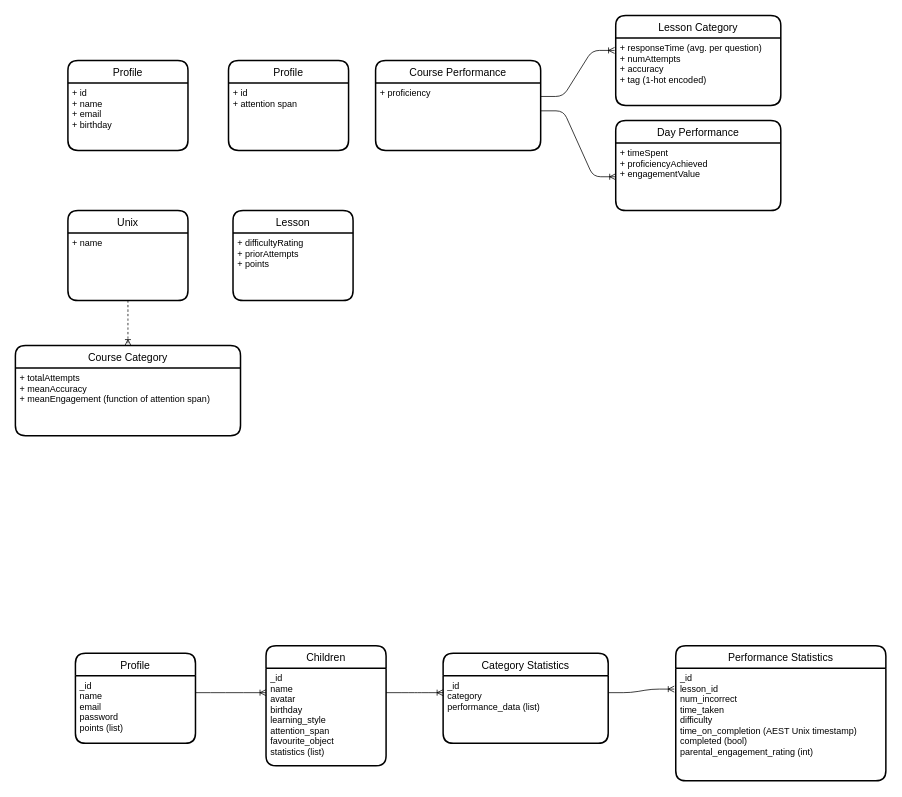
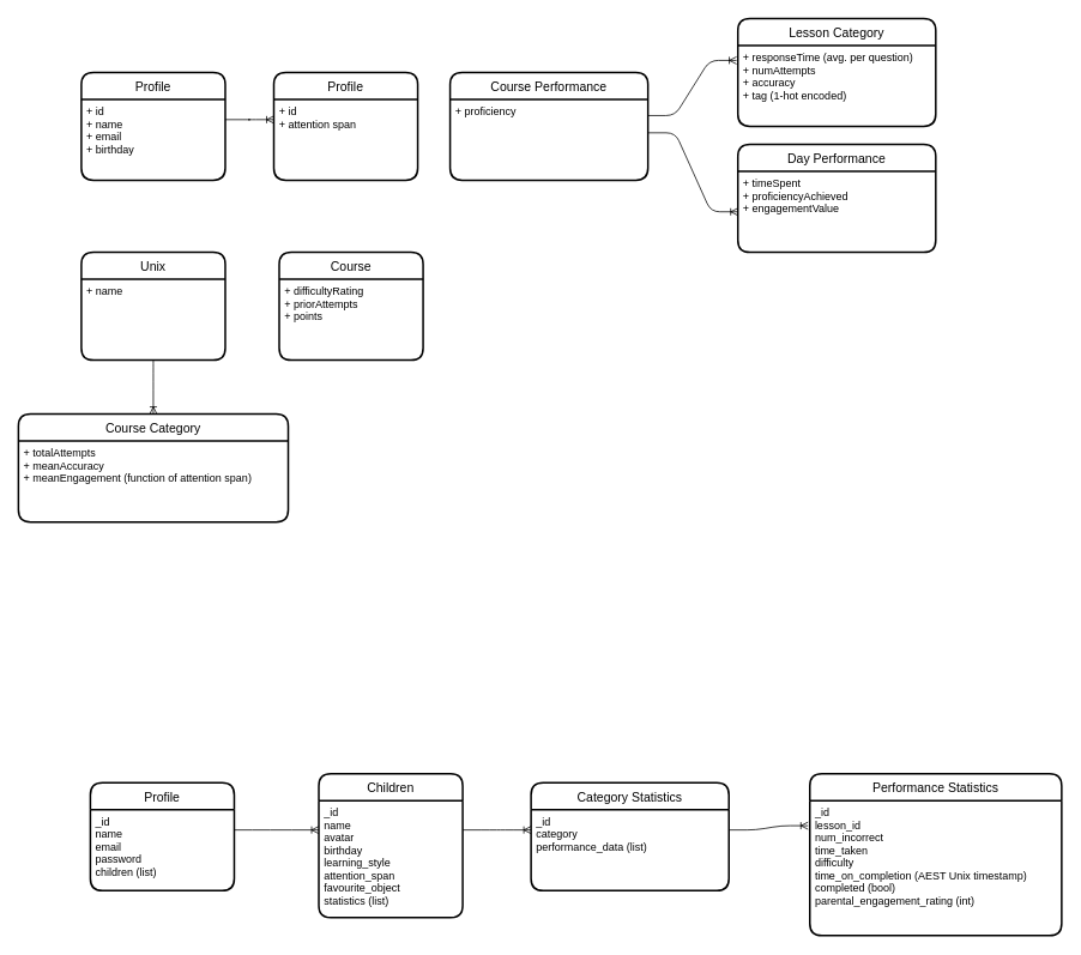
  <mxCell id="0" />
  <mxCell id="1" parent="0" />
+ <mxCell id="2" value="" style="edgeStyle=entityRelationEdgeStyle;fontSize=12;html=1;endArrow=ERoneToMany;exitX=1;exitY=0.25;exitDx=0;exitDy=0;entryX=0;entryY=0.25;entryDx=0;entryDy=0;" parent="1" source="21" target="4" edge="1"><mxGeometry width="100" height="100" relative="1" as="geometry"><mxPoint x="270" y="132.5" as="sourcePoint" /><mxPoint x="350" y="130" as="targetPoint" /></mxGeometry></mxCell>
  <mxCell id="3" value="Profile" style="swimlane;childLayout=stackLayout;horizontal=1;startSize=30;horizontalStack=0;rounded=1;fontSize=14;fontStyle=0;strokeWidth=2;resizeParent=0;resizeLast=1;shadow=0;dashed=0;align=center;" parent="1" vertex="1"><mxGeometry x="304" y="80" width="160" height="120" as="geometry" /></mxCell>
  <mxCell id="4" value="+ id&#10;+ attention span&#10;" style="align=left;strokeColor=none;fillColor=none;spacingLeft=4;fontSize=12;verticalAlign=top;resizable=0;rotatable=0;part=1;" parent="3" vertex="1"><mxGeometry y="30" width="160" height="90" as="geometry" /></mxCell>
  <mxCell id="5" value="Course Performance" style="swimlane;childLayout=stackLayout;horizontal=1;startSize=30;horizontalStack=0;rounded=1;fontSize=14;fontStyle=0;strokeWidth=2;resizeParent=0;resizeLast=1;shadow=0;dashed=0;align=center;" parent="1" vertex="1"><mxGeometry x="500" y="80" width="220" height="120" as="geometry" /></mxCell>
  <mxCell id="6" value="+ proficiency" style="align=left;strokeColor=none;fillColor=none;spacingLeft=4;fontSize=12;verticalAlign=top;resizable=0;rotatable=0;part=1;" parent="5" vertex="1"><mxGeometry y="30" width="220" height="90" as="geometry" /></mxCell>
  <mxCell id="7" value="Lesson Category" style="swimlane;childLayout=stackLayout;horizontal=1;startSize=30;horizontalStack=0;rounded=1;fontSize=14;fontStyle=0;strokeWidth=2;resizeParent=0;resizeLast=1;shadow=0;dashed=0;align=center;" parent="1" vertex="1"><mxGeometry x="820" y="20" width="220" height="120" as="geometry" /></mxCell>
  <mxCell id="8" value="+ responseTime (avg. per question)&#10;+ numAttempts&#10;+ accuracy&#10;+ tag (1-hot encoded)" style="align=left;strokeColor=none;fillColor=none;spacingLeft=4;fontSize=12;verticalAlign=top;resizable=0;rotatable=0;part=1;" parent="7" vertex="1"><mxGeometry y="30" width="220" height="90" as="geometry" /></mxCell>
  <mxCell id="9" value="Unix" style="swimlane;childLayout=stackLayout;horizontal=1;startSize=30;horizontalStack=0;rounded=1;fontSize=14;fontStyle=0;strokeWidth=2;resizeParent=0;resizeLast=1;shadow=0;dashed=0;align=center;" parent="1" vertex="1"><mxGeometry x="90" y="280" width="160" height="120" as="geometry" /></mxCell>
  <mxCell id="10" value="+ name" style="align=left;strokeColor=none;fillColor=none;spacingLeft=4;fontSize=12;verticalAlign=top;resizable=0;rotatable=0;part=1;" parent="9" vertex="1"><mxGeometry y="30" width="160" height="90" as="geometry" /></mxCell>
- <mxCell id="11" value="Lesson" style="swimlane;childLayout=stackLayout;horizontal=1;startSize=30;horizontalStack=0;rounded=1;fontSize=14;fontStyle=0;strokeWidth=2;resizeParent=0;resizeLast=1;shadow=0;dashed=0;align=center;" parent="1" vertex="1"><mxGeometry x="310" y="280" width="160" height="120" as="geometry" /></mxCell>
+ <mxCell id="11" value="Course" style="swimlane;childLayout=stackLayout;horizontal=1;startSize=30;horizontalStack=0;rounded=1;fontSize=14;fontStyle=0;strokeWidth=2;resizeParent=0;resizeLast=1;shadow=0;dashed=0;align=center;" parent="1" vertex="1"><mxGeometry x="310" y="280" width="160" height="120" as="geometry" /></mxCell>
  <mxCell id="12" value="+ difficultyRating&#10;+ priorAttempts&#10;+ points" style="align=left;strokeColor=none;fillColor=none;spacingLeft=4;fontSize=12;verticalAlign=top;resizable=0;rotatable=0;part=1;" parent="11" vertex="1"><mxGeometry y="30" width="160" height="90" as="geometry" /></mxCell>
  <mxCell id="13" value="" style="edgeStyle=entityRelationEdgeStyle;fontSize=12;html=1;endArrow=ERoneToMany;exitX=1;exitY=0.2;exitDx=0;exitDy=0;exitPerimeter=0;entryX=-0.007;entryY=0.185;entryDx=0;entryDy=0;entryPerimeter=0;" parent="1" source="6" target="8" edge="1"><mxGeometry width="100" height="100" relative="1" as="geometry"><mxPoint x="770" y="142.5" as="sourcePoint" /><mxPoint x="836" y="142.5" as="targetPoint" /></mxGeometry></mxCell>
  <mxCell id="14" value="Course Category" style="swimlane;childLayout=stackLayout;horizontal=1;startSize=30;horizontalStack=0;rounded=1;fontSize=14;fontStyle=0;strokeWidth=2;resizeParent=0;resizeLast=1;shadow=0;dashed=0;align=center;" parent="1" vertex="1"><mxGeometry x="20" y="460" width="300" height="120" as="geometry" /></mxCell>
  <mxCell id="15" value="+ totalAttempts&#10;+ meanAccuracy&#10;+ meanEngagement (function of attention span)" style="align=left;strokeColor=none;fillColor=none;spacingLeft=4;fontSize=12;verticalAlign=top;resizable=0;rotatable=0;part=1;" parent="14" vertex="1"><mxGeometry y="30" width="300" height="90" as="geometry" /></mxCell>
- <mxCell id="16" value="" style="fontSize=12;html=1;endArrow=ERoneToMany;exitX=0.5;exitY=1;exitDx=0;exitDy=0;entryX=0.5;entryY=0;entryDx=0;entryDy=0;edgeStyle=orthogonalEdgeStyle;curved=1;dashed=1;" parent="1" source="10" target="14" edge="1"><mxGeometry width="100" height="100" relative="1" as="geometry"><mxPoint x="184" y="430" as="sourcePoint" /><mxPoint x="170" y="450" as="targetPoint" /></mxGeometry></mxCell>
+ <mxCell id="16" value="" style="fontSize=12;html=1;endArrow=ERoneToMany;exitX=0.5;exitY=1;exitDx=0;exitDy=0;entryX=0.5;entryY=0;entryDx=0;entryDy=0;edgeStyle=orthogonalEdgeStyle;curved=1;" parent="1" source="10" target="14" edge="1"><mxGeometry width="100" height="100" relative="1" as="geometry"><mxPoint x="184" y="430" as="sourcePoint" /><mxPoint x="170" y="450" as="targetPoint" /></mxGeometry></mxCell>
  <mxCell id="17" value="Day Performance" style="swimlane;childLayout=stackLayout;horizontal=1;startSize=30;horizontalStack=0;rounded=1;fontSize=14;fontStyle=0;strokeWidth=2;resizeParent=0;resizeLast=1;shadow=0;dashed=0;align=center;" parent="1" vertex="1"><mxGeometry x="820" y="160" width="220" height="120" as="geometry" /></mxCell>
  <mxCell id="18" value="+ timeSpent&#10;+ proficiencyAchieved&#10;+ engagementValue" style="align=left;strokeColor=none;fillColor=none;spacingLeft=4;fontSize=12;verticalAlign=top;resizable=0;rotatable=0;part=1;" parent="17" vertex="1"><mxGeometry y="30" width="220" height="90" as="geometry" /></mxCell>
  <mxCell id="19" value="" style="edgeStyle=entityRelationEdgeStyle;fontSize=12;html=1;endArrow=ERoneToMany;exitX=1.002;exitY=0.413;exitDx=0;exitDy=0;exitPerimeter=0;entryX=0;entryY=0.5;entryDx=0;entryDy=0;" parent="1" source="6" target="18" edge="1"><mxGeometry width="100" height="100" relative="1" as="geometry"><mxPoint x="730" y="138" as="sourcePoint" /><mxPoint x="828.46" y="76.65" as="targetPoint" /></mxGeometry></mxCell>
  <mxCell id="20" value="Profile" style="swimlane;childLayout=stackLayout;horizontal=1;startSize=30;horizontalStack=0;rounded=1;fontSize=14;fontStyle=0;strokeWidth=2;resizeParent=0;resizeLast=1;shadow=0;dashed=0;align=center;" parent="1" vertex="1"><mxGeometry x="90" y="80" width="160" height="120" as="geometry" /></mxCell>
  <mxCell id="21" value="+ id&#10;+ name&#10;+ email&#10;+ birthday&#10;" style="align=left;strokeColor=none;fillColor=none;spacingLeft=4;fontSize=12;verticalAlign=top;resizable=0;rotatable=0;part=1;" parent="20" vertex="1"><mxGeometry y="30" width="160" height="90" as="geometry" /></mxCell>
  <mxCell id="22" value="" style="edgeStyle=entityRelationEdgeStyle;fontSize=12;html=1;endArrow=ERoneToMany;exitX=1;exitY=0.25;exitDx=0;exitDy=0;entryX=0;entryY=0.25;entryDx=0;entryDy=0;" edge="1" parent="1" source="32" target="24"><mxGeometry width="100" height="100" relative="1" as="geometry"><mxPoint x="320" y="912.5" as="sourcePoint" /><mxPoint x="400" y="910" as="targetPoint" /></mxGeometry></mxCell>
  <mxCell id="23" value="Children" style="swimlane;childLayout=stackLayout;horizontal=1;startSize=30;horizontalStack=0;rounded=1;fontSize=14;fontStyle=0;strokeWidth=2;resizeParent=0;resizeLast=1;shadow=0;dashed=0;align=center;" vertex="1" parent="1"><mxGeometry x="354" y="860" width="160" height="160" as="geometry" /></mxCell>
  <mxCell id="24" value="_id&#10;name&#10;avatar&#10;birthday&#10;learning_style&#10;attention_span&#10;favourite_object&#10;statistics (list)" style="align=left;strokeColor=none;fillColor=none;spacingLeft=4;fontSize=12;verticalAlign=top;resizable=0;rotatable=0;part=1;" vertex="1" parent="23"><mxGeometry y="30" width="160" height="130" as="geometry" /></mxCell>
  <mxCell id="25" value="Category Statistics" style="swimlane;childLayout=stackLayout;horizontal=1;startSize=30;horizontalStack=0;rounded=1;fontSize=14;fontStyle=0;strokeWidth=2;resizeParent=0;resizeLast=1;shadow=0;dashed=0;align=center;" vertex="1" parent="1"><mxGeometry x="590" y="870" width="220" height="120" as="geometry" /></mxCell>
  <mxCell id="26" value="_id&#10;category&#10;performance_data (list)" style="align=left;strokeColor=none;fillColor=none;spacingLeft=4;fontSize=12;verticalAlign=top;resizable=0;rotatable=0;part=1;" vertex="1" parent="25"><mxGeometry y="30" width="220" height="90" as="geometry" /></mxCell>
  <mxCell id="27" value="" style="edgeStyle=entityRelationEdgeStyle;fontSize=12;html=1;endArrow=ERoneToMany;entryX=0;entryY=0.25;entryDx=0;entryDy=0;exitX=1;exitY=0.25;exitDx=0;exitDy=0;" edge="1" parent="1" source="24" target="26"><mxGeometry width="100" height="100" relative="1" as="geometry"><mxPoint x="530" y="900" as="sourcePoint" /><mxPoint x="574" y="900" as="targetPoint" /></mxGeometry></mxCell>
  <mxCell id="28" value="Performance Statistics" style="swimlane;childLayout=stackLayout;horizontal=1;startSize=30;horizontalStack=0;rounded=1;fontSize=14;fontStyle=0;strokeWidth=2;resizeParent=0;resizeLast=1;shadow=0;dashed=0;align=center;" vertex="1" parent="1"><mxGeometry x="900" y="860" width="280" height="180" as="geometry" /></mxCell>
  <mxCell id="29" value="_id&#10;lesson_id&#10;num_incorrect&#10;time_taken&#10;difficulty&#10;time_on_completion (AEST Unix timestamp)&#10;completed (bool)&#10;parental_engagement_rating (int)" style="align=left;strokeColor=none;fillColor=none;spacingLeft=4;fontSize=12;verticalAlign=top;resizable=0;rotatable=0;part=1;" vertex="1" parent="28"><mxGeometry y="30" width="280" height="150" as="geometry" /></mxCell>
  <mxCell id="30" value="" style="edgeStyle=entityRelationEdgeStyle;fontSize=12;html=1;endArrow=ERoneToMany;entryX=-0.007;entryY=0.185;entryDx=0;entryDy=0;entryPerimeter=0;exitX=1;exitY=0.25;exitDx=0;exitDy=0;" edge="1" parent="1" source="26" target="29"><mxGeometry width="100" height="100" relative="1" as="geometry"><mxPoint x="840" y="920" as="sourcePoint" /><mxPoint x="936" y="952.5" as="targetPoint" /></mxGeometry></mxCell>
  <mxCell id="31" value="Profile" style="swimlane;childLayout=stackLayout;horizontal=1;startSize=30;horizontalStack=0;rounded=1;fontSize=14;fontStyle=0;strokeWidth=2;resizeParent=0;resizeLast=1;shadow=0;dashed=0;align=center;" vertex="1" parent="1"><mxGeometry x="100" y="870" width="160" height="120" as="geometry" /></mxCell>
- <mxCell id="32" value="_id&#10;name&#10;email&#10;password&#10;points (list)" style="align=left;strokeColor=none;fillColor=none;spacingLeft=4;fontSize=12;verticalAlign=top;resizable=0;rotatable=0;part=1;" vertex="1" parent="31"><mxGeometry y="30" width="160" height="90" as="geometry" /></mxCell>
+ <mxCell id="32" value="_id&#10;name&#10;email&#10;password&#10;children (list)" style="align=left;strokeColor=none;fillColor=none;spacingLeft=4;fontSize=12;verticalAlign=top;resizable=0;rotatable=0;part=1;" vertex="1" parent="31"><mxGeometry y="30" width="160" height="90" as="geometry" /></mxCell>
